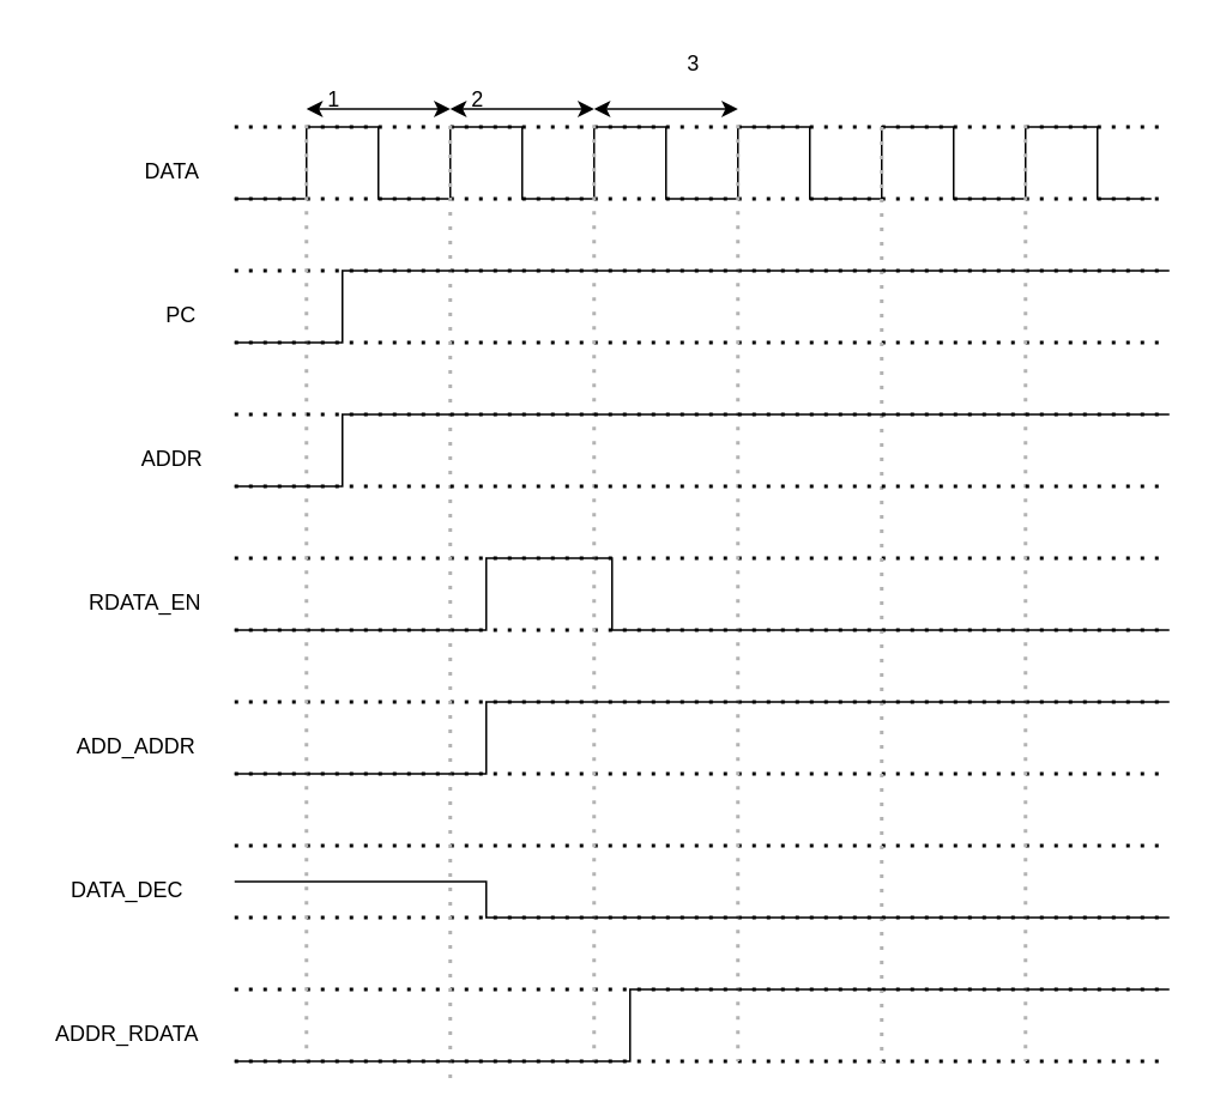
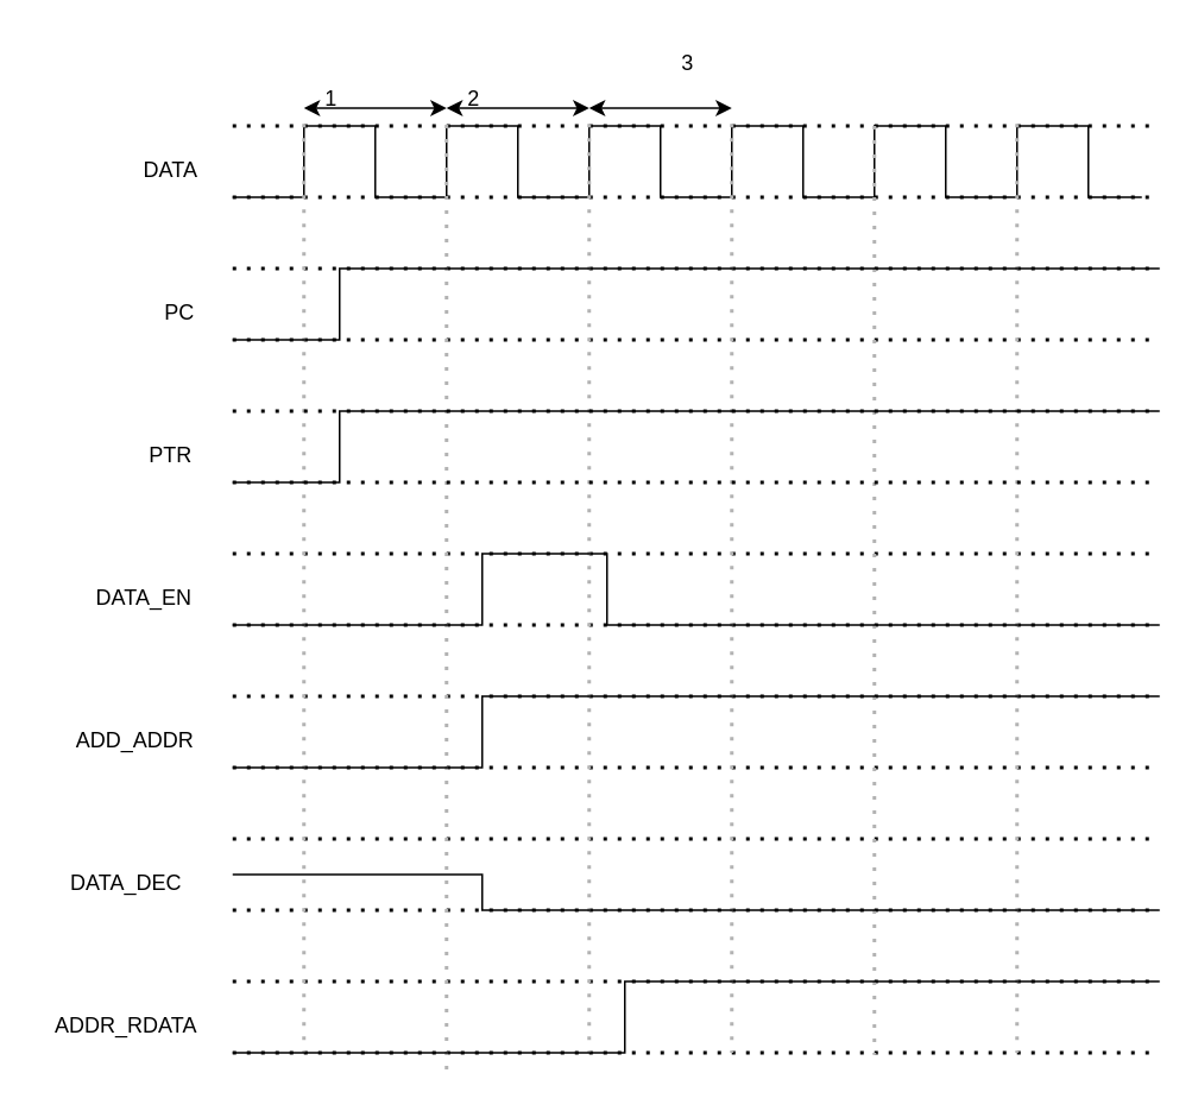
  <mxCell id="0" />
  <mxCell id="1" parent="0" />
  <mxCell id="2" value="" style="endArrow=none;dashed=1;html=1;dashPattern=1 3;strokeWidth=2;rounded=0;" parent="1" edge="1"><mxGeometry width="50" height="50" relative="1" as="geometry"><mxPoint x="130" y="190" as="sourcePoint" /><mxPoint x="650" y="190" as="targetPoint" /></mxGeometry></mxCell>
  <mxCell id="3" value="" style="endArrow=none;dashed=1;html=1;dashPattern=1 3;strokeWidth=2;rounded=0;" parent="1" edge="1"><mxGeometry width="50" height="50" relative="1" as="geometry"><mxPoint x="130" y="150" as="sourcePoint" /><mxPoint x="650" y="150" as="targetPoint" /></mxGeometry></mxCell>
  <mxCell id="4" value="&lt;span style=&quot;font-size: 12px;&quot;&gt;DATA&lt;/span&gt;" style="text;html=1;align=center;verticalAlign=middle;resizable=0;points=[];autosize=1;strokeColor=none;fillColor=none;fontSize=5;" parent="1" vertex="1"><mxGeometry x="70" y="80" width="50" height="30" as="geometry" /></mxCell>
- <mxCell id="5" value="RDATA_EN" style="text;html=1;align=center;verticalAlign=middle;resizable=0;points=[];autosize=1;strokeColor=none;fillColor=none;fontSize=12;" parent="1" vertex="1"><mxGeometry x="40" y="320" width="80" height="30" as="geometry" /></mxCell>
+ <mxCell id="5" value="DATA_EN" style="text;html=1;align=center;verticalAlign=middle;resizable=0;points=[];autosize=1;strokeColor=none;fillColor=none;fontSize=12;" parent="1" vertex="1"><mxGeometry x="40" y="320" width="80" height="30" as="geometry" /></mxCell>
  <mxCell id="6" value="" style="endArrow=none;dashed=1;html=1;dashPattern=1 3;strokeWidth=2;rounded=0;" parent="1" edge="1"><mxGeometry width="50" height="50" relative="1" as="geometry"><mxPoint x="130" y="350" as="sourcePoint" /><mxPoint x="650" y="350" as="targetPoint" /></mxGeometry></mxCell>
  <mxCell id="7" value="" style="endArrow=none;dashed=1;html=1;dashPattern=1 3;strokeWidth=2;rounded=0;" parent="1" edge="1"><mxGeometry width="50" height="50" relative="1" as="geometry"><mxPoint x="130" y="310" as="sourcePoint" /><mxPoint x="650" y="310" as="targetPoint" /></mxGeometry></mxCell>
  <mxCell id="8" value="PC" style="text;html=1;align=center;verticalAlign=middle;resizable=0;points=[];autosize=1;strokeColor=none;fillColor=none;fontSize=12;" parent="1" vertex="1"><mxGeometry x="80" y="160" width="40" height="30" as="geometry" /></mxCell>
  <mxCell id="9" value="" style="endArrow=none;dashed=1;html=1;dashPattern=1 3;strokeWidth=2;rounded=0;" parent="1" edge="1"><mxGeometry width="50" height="50" relative="1" as="geometry"><mxPoint x="130" y="430" as="sourcePoint" /><mxPoint x="650" y="430" as="targetPoint" /></mxGeometry></mxCell>
  <mxCell id="10" value="" style="endArrow=none;dashed=1;html=1;dashPattern=1 3;strokeWidth=2;rounded=0;" parent="1" edge="1"><mxGeometry width="50" height="50" relative="1" as="geometry"><mxPoint x="130" y="390" as="sourcePoint" /><mxPoint x="650" y="390" as="targetPoint" /></mxGeometry></mxCell>
  <mxCell id="11" value="" style="endArrow=none;dashed=1;html=1;dashPattern=1 3;strokeWidth=2;rounded=0;" parent="1" edge="1"><mxGeometry width="50" height="50" relative="1" as="geometry"><mxPoint x="130" y="510" as="sourcePoint" /><mxPoint x="650" y="510" as="targetPoint" /></mxGeometry></mxCell>
  <mxCell id="12" value="" style="endArrow=none;dashed=1;html=1;dashPattern=1 3;strokeWidth=2;rounded=0;" parent="1" edge="1"><mxGeometry width="50" height="50" relative="1" as="geometry"><mxPoint x="130" y="470" as="sourcePoint" /><mxPoint x="650" y="470" as="targetPoint" /></mxGeometry></mxCell>
  <mxCell id="13" value="ADD_ADDR" style="text;html=1;align=center;verticalAlign=middle;resizable=0;points=[];autosize=1;strokeColor=none;fillColor=none;fontSize=12;" parent="1" vertex="1"><mxGeometry x="30" y="400" width="90" height="30" as="geometry" /></mxCell>
  <mxCell id="14" value="" style="endArrow=none;dashed=1;html=1;dashPattern=1 3;strokeWidth=2;rounded=0;" parent="1" edge="1"><mxGeometry width="50" height="50" relative="1" as="geometry"><mxPoint x="130" y="590" as="sourcePoint" /><mxPoint x="650" y="590" as="targetPoint" /></mxGeometry></mxCell>
  <mxCell id="15" value="" style="endArrow=none;dashed=1;html=1;dashPattern=1 3;strokeWidth=2;rounded=0;" parent="1" edge="1"><mxGeometry width="50" height="50" relative="1" as="geometry"><mxPoint x="130" y="550" as="sourcePoint" /><mxPoint x="650" y="550" as="targetPoint" /></mxGeometry></mxCell>
  <mxCell id="16" value="" style="endArrow=none;html=1;rounded=0;" parent="1" edge="1"><mxGeometry width="50" height="50" relative="1" as="geometry"><mxPoint x="130" y="110" as="sourcePoint" /><mxPoint x="640" y="110" as="targetPoint" /><Array as="points"><mxPoint x="170" y="110" /><mxPoint x="170" y="70" /><mxPoint x="210" y="70" /><mxPoint x="210" y="110" /><mxPoint x="250" y="110" /><mxPoint x="250" y="70" /><mxPoint x="290" y="70" /><mxPoint x="290" y="110" /><mxPoint x="330" y="110" /><mxPoint x="330" y="70" /><mxPoint x="370" y="70" /><mxPoint x="370" y="110" /><mxPoint x="410" y="110" /><mxPoint x="410" y="70" /><mxPoint x="450" y="70" /><mxPoint x="450" y="110" /><mxPoint x="490" y="110" /><mxPoint x="490" y="70" /><mxPoint x="530" y="70" /><mxPoint x="530" y="110" /><mxPoint x="570" y="110" /><mxPoint x="570" y="70" /><mxPoint x="610" y="70" /><mxPoint x="610" y="110" /></Array></mxGeometry></mxCell>
  <mxCell id="17" value="" style="endArrow=none;dashed=1;html=1;dashPattern=1 3;strokeWidth=2;rounded=0;startArrow=none;" parent="1" edge="1"><mxGeometry width="50" height="50" relative="1" as="geometry"><mxPoint x="130" y="70" as="sourcePoint" /><mxPoint x="650" y="70" as="targetPoint" /></mxGeometry></mxCell>
  <mxCell id="18" value="" style="endArrow=none;dashed=1;html=1;dashPattern=1 3;strokeWidth=2;rounded=0;" parent="1" edge="1"><mxGeometry width="50" height="50" relative="1" as="geometry"><mxPoint x="130" y="110" as="sourcePoint" /><mxPoint x="650" y="110" as="targetPoint" /></mxGeometry></mxCell>
  <mxCell id="19" value="DATA_DEC" style="text;html=1;align=center;verticalAlign=middle;resizable=0;points=[];autosize=1;strokeColor=none;fillColor=none;fontSize=12;" parent="1" vertex="1"><mxGeometry x="20" y="480" width="100" height="30" as="geometry" /></mxCell>
  <mxCell id="20" value="ADDR_RDATA" style="text;html=1;align=center;verticalAlign=middle;resizable=0;points=[];autosize=1;strokeColor=none;fillColor=none;fontSize=12;" parent="1" vertex="1"><mxGeometry x="20" y="560" width="100" height="30" as="geometry" /></mxCell>
  <mxCell id="21" value="" style="endArrow=none;dashed=1;html=1;dashPattern=1 3;strokeWidth=2;rounded=0;fontSize=12;strokeColor=#B3B3B3;" parent="1" edge="1"><mxGeometry width="50" height="50" relative="1" as="geometry"><mxPoint x="410" y="68.81" as="sourcePoint" /><mxPoint x="410" y="590" as="targetPoint" /></mxGeometry></mxCell>
  <mxCell id="22" value="" style="endArrow=none;dashed=1;html=1;dashPattern=1 3;strokeWidth=2;rounded=0;fontSize=12;strokeColor=#B3B3B3;" parent="1" edge="1"><mxGeometry width="50" height="50" relative="1" as="geometry"><mxPoint x="250" y="69.41" as="sourcePoint" /><mxPoint x="250" y="600.6" as="targetPoint" /></mxGeometry></mxCell>
  <mxCell id="23" value="" style="endArrow=none;dashed=1;html=1;dashPattern=1 3;strokeWidth=2;rounded=0;fontSize=12;strokeColor=#B3B3B3;" parent="1" edge="1"><mxGeometry width="50" height="50" relative="1" as="geometry"><mxPoint x="330" y="68.81" as="sourcePoint" /><mxPoint x="330" y="590" as="targetPoint" /></mxGeometry></mxCell>
  <mxCell id="24" value="" style="endArrow=none;dashed=1;html=1;dashPattern=1 3;strokeWidth=2;rounded=0;fontSize=12;strokeColor=#B3B3B3;" parent="1" edge="1"><mxGeometry width="50" height="50" relative="1" as="geometry"><mxPoint x="170" y="68.81" as="sourcePoint" /><mxPoint x="170" y="590" as="targetPoint" /></mxGeometry></mxCell>
  <mxCell id="25" value="" style="endArrow=none;dashed=1;html=1;dashPattern=1 3;strokeWidth=2;rounded=0;fontSize=12;strokeColor=#B3B3B3;" parent="1" edge="1"><mxGeometry width="50" height="50" relative="1" as="geometry"><mxPoint x="490" y="70" as="sourcePoint" /><mxPoint x="490" y="591.19" as="targetPoint" /></mxGeometry></mxCell>
  <mxCell id="26" value="" style="endArrow=none;dashed=1;html=1;dashPattern=1 3;strokeWidth=2;rounded=0;fontSize=12;strokeColor=#B3B3B3;" parent="1" edge="1"><mxGeometry width="50" height="50" relative="1" as="geometry"><mxPoint x="570" y="68.81" as="sourcePoint" /><mxPoint x="570" y="590" as="targetPoint" /></mxGeometry></mxCell>
  <mxCell id="27" value="" style="endArrow=none;html=1;rounded=0;strokeColor=#000000;fontSize=15;" parent="1" edge="1"><mxGeometry width="50" height="50" relative="1" as="geometry"><mxPoint x="130" y="190" as="sourcePoint" /><mxPoint x="650" y="150" as="targetPoint" /><Array as="points"><mxPoint x="190" y="190" /><mxPoint x="190" y="150" /></Array></mxGeometry></mxCell>
  <mxCell id="28" value="" style="endArrow=none;html=1;rounded=0;strokeColor=#000000;fontSize=15;" parent="1" edge="1"><mxGeometry width="50" height="50" relative="1" as="geometry"><mxPoint x="130" y="350" as="sourcePoint" /><mxPoint x="650" y="350" as="targetPoint" /><Array as="points"><mxPoint x="270" y="350" /><mxPoint x="270" y="310" /><mxPoint x="340" y="310" /><mxPoint x="340" y="350" /></Array></mxGeometry></mxCell>
  <mxCell id="29" value="" style="endArrow=none;html=1;rounded=0;strokeColor=#000000;fontSize=15;" parent="1" edge="1"><mxGeometry width="50" height="50" relative="1" as="geometry"><mxPoint x="130" y="430" as="sourcePoint" /><mxPoint x="650" y="390" as="targetPoint" /><Array as="points"><mxPoint x="270" y="430" /><mxPoint x="270" y="390" /></Array></mxGeometry></mxCell>
  <mxCell id="30" value="" style="endArrow=none;html=1;rounded=0;strokeColor=#000000;fontSize=15;" parent="1" edge="1"><mxGeometry width="50" height="50" relative="1" as="geometry"><mxPoint x="130" y="490" as="sourcePoint" /><mxPoint x="650" y="510" as="targetPoint" /><Array as="points"><mxPoint x="270" y="490" /><mxPoint x="270" y="510" /></Array></mxGeometry></mxCell>
  <mxCell id="31" value="" style="endArrow=none;html=1;rounded=0;strokeColor=#000000;fontSize=15;" parent="1" edge="1"><mxGeometry width="50" height="50" relative="1" as="geometry"><mxPoint x="130" y="590" as="sourcePoint" /><mxPoint x="650" y="550" as="targetPoint" /><Array as="points"><mxPoint x="350" y="590" /><mxPoint x="350" y="550" /></Array></mxGeometry></mxCell>
  <mxCell id="32" value="" style="endArrow=none;dashed=1;html=1;dashPattern=1 3;strokeWidth=2;rounded=0;" parent="1" edge="1"><mxGeometry width="50" height="50" relative="1" as="geometry"><mxPoint x="170" y="70" as="sourcePoint" /><mxPoint x="170" y="70" as="targetPoint" /></mxGeometry></mxCell>
  <mxCell id="33" value="" style="endArrow=classic;startArrow=classic;html=1;rounded=0;strokeColor=#000000;fontSize=12;" parent="1" edge="1"><mxGeometry width="50" height="50" relative="1" as="geometry"><mxPoint x="170" y="60" as="sourcePoint" /><mxPoint x="250" y="60" as="targetPoint" /></mxGeometry></mxCell>
  <mxCell id="34" value="" style="endArrow=classic;startArrow=classic;html=1;rounded=0;strokeColor=#000000;fontSize=12;" parent="1" edge="1"><mxGeometry width="50" height="50" relative="1" as="geometry"><mxPoint x="250" y="60" as="sourcePoint" /><mxPoint x="330" y="60" as="targetPoint" /></mxGeometry></mxCell>
  <mxCell id="35" value="" style="endArrow=classic;startArrow=classic;html=1;rounded=0;strokeColor=#000000;fontSize=12;" parent="1" edge="1"><mxGeometry width="50" height="50" relative="1" as="geometry"><mxPoint x="330" y="60" as="sourcePoint" /><mxPoint x="410" y="60" as="targetPoint" /></mxGeometry></mxCell>
  <mxCell id="36" value="1" style="text;html=1;align=center;verticalAlign=middle;resizable=0;points=[];autosize=1;strokeColor=none;fillColor=none;fontSize=12;" parent="1" vertex="1"><mxGeometry x="170" y="40" width="30" height="30" as="geometry" /></mxCell>
  <mxCell id="37" value="2" style="text;html=1;align=center;verticalAlign=middle;resizable=0;points=[];autosize=1;strokeColor=none;fillColor=none;fontSize=12;" parent="1" vertex="1"><mxGeometry x="250" y="40" width="30" height="30" as="geometry" /></mxCell>
  <mxCell id="38" value="3" style="text;html=1;align=center;verticalAlign=middle;resizable=0;points=[];autosize=1;strokeColor=none;fillColor=none;fontSize=12;" parent="1" vertex="1"><mxGeometry x="370" y="20" width="30" height="30" as="geometry" /></mxCell>
  <mxCell id="39" value="" style="endArrow=none;dashed=1;html=1;dashPattern=1 3;strokeWidth=2;rounded=0;" parent="1" edge="1"><mxGeometry width="50" height="50" relative="1" as="geometry"><mxPoint x="130" y="270" as="sourcePoint" /><mxPoint x="650" y="270" as="targetPoint" /></mxGeometry></mxCell>
  <mxCell id="40" value="" style="endArrow=none;dashed=1;html=1;dashPattern=1 3;strokeWidth=2;rounded=0;" parent="1" edge="1"><mxGeometry width="50" height="50" relative="1" as="geometry"><mxPoint x="130" y="230" as="sourcePoint" /><mxPoint x="650" y="230" as="targetPoint" /></mxGeometry></mxCell>
- <mxCell id="41" value="ADDR" style="text;html=1;align=center;verticalAlign=middle;resizable=0;points=[];autosize=1;strokeColor=none;fillColor=none;fontSize=12;" parent="1" vertex="1"><mxGeometry x="70" y="240" width="50" height="30" as="geometry" /></mxCell>
+ <mxCell id="41" value="PTR" style="text;html=1;align=center;verticalAlign=middle;resizable=0;points=[];autosize=1;strokeColor=none;fillColor=none;fontSize=12;" parent="1" vertex="1"><mxGeometry x="70" y="240" width="50" height="30" as="geometry" /></mxCell>
  <mxCell id="42" value="" style="endArrow=none;html=1;rounded=0;strokeColor=#000000;fontSize=15;" parent="1" edge="1"><mxGeometry width="50" height="50" relative="1" as="geometry"><mxPoint x="130" y="270" as="sourcePoint" /><mxPoint x="650" y="230" as="targetPoint" /><Array as="points"><mxPoint x="190" y="270" /><mxPoint x="190" y="230" /></Array></mxGeometry></mxCell>
